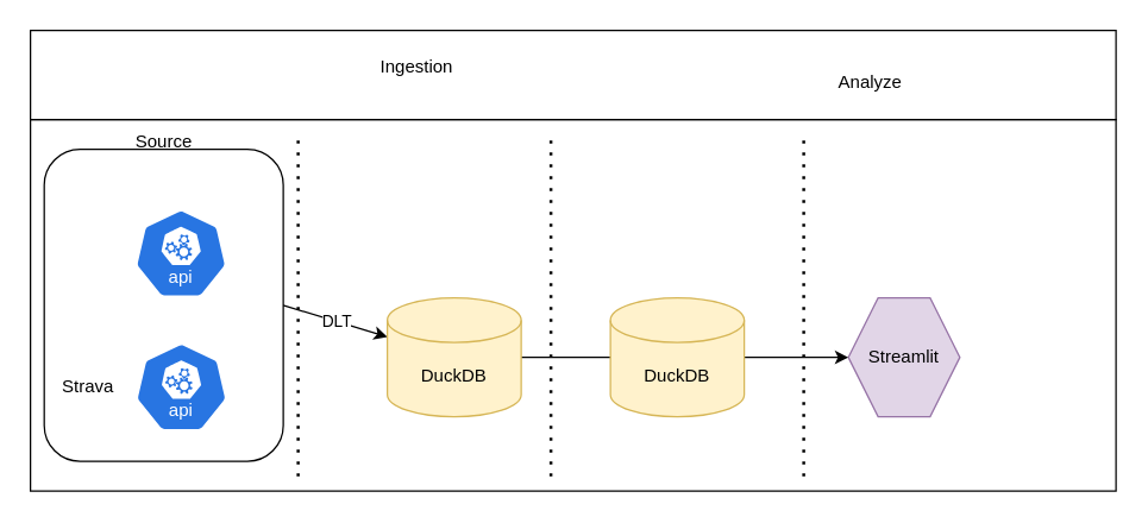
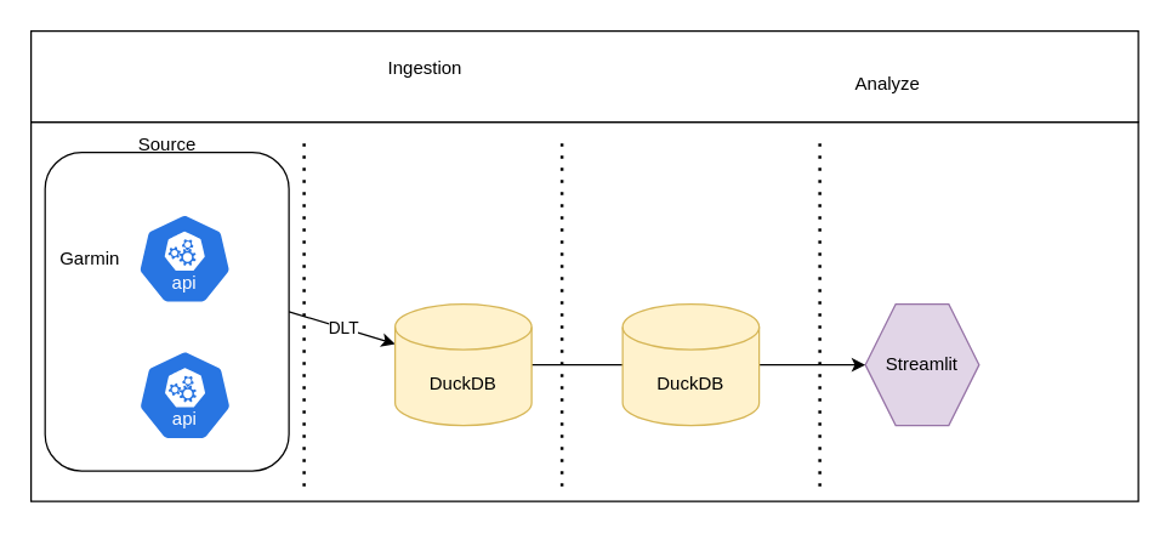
  <mxCell id="0" />
  <mxCell id="1" parent="0" />
  <mxCell id="2" value="" style="rounded=0;whiteSpace=wrap;html=1;" vertex="1" parent="1"><mxGeometry x="20" y="80" width="730" height="250" as="geometry" /></mxCell>
  <mxCell id="3" value="" style="rounded=1;whiteSpace=wrap;html=1;" vertex="1" parent="1"><mxGeometry x="29.25" y="100" width="160.75" height="210" as="geometry" /></mxCell>
  <mxCell id="4" value="" style="rounded=0;whiteSpace=wrap;html=1;" vertex="1" parent="1"><mxGeometry x="20" y="20" width="730" height="60" as="geometry" /></mxCell>
  <mxCell id="5" value="" style="aspect=fixed;sketch=0;html=1;dashed=0;whitespace=wrap;verticalLabelPosition=bottom;verticalAlign=top;fillColor=#2875E2;strokeColor=#ffffff;points=[[0.005,0.63,0],[0.1,0.2,0],[0.9,0.2,0],[0.5,0,0],[0.995,0.63,0],[0.72,0.99,0],[0.5,1,0],[0.28,0.99,0]];shape=mxgraph.kubernetes.icon2;kubernetesLabel=1;prIcon=api" parent="1" vertex="1"><mxGeometry x="90" y="140" width="62.5" height="60" as="geometry" /></mxCell>
  <mxCell id="6" value="Source" style="text;html=1;align=center;verticalAlign=middle;whiteSpace=wrap;rounded=0;" vertex="1" parent="1"><mxGeometry x="79.63" y="80" width="60" height="30" as="geometry" /></mxCell>
  <mxCell id="7" value="Ingestion" style="text;html=1;align=center;verticalAlign=middle;whiteSpace=wrap;rounded=0;" vertex="1" parent="1"><mxGeometry x="250" y="30" width="60" height="30" as="geometry" /></mxCell>
  <mxCell id="8" value="Analyze" style="text;html=1;align=center;verticalAlign=middle;whiteSpace=wrap;rounded=0;" vertex="1" parent="1"><mxGeometry x="555" y="40" width="60" height="30" as="geometry" /></mxCell>
  <mxCell id="9" value="" style="aspect=fixed;sketch=0;html=1;dashed=0;whitespace=wrap;verticalLabelPosition=bottom;verticalAlign=top;fillColor=#2875E2;strokeColor=#ffffff;points=[[0.005,0.63,0],[0.1,0.2,0],[0.9,0.2,0],[0.5,0,0],[0.995,0.63,0],[0.72,0.99,0],[0.5,1,0],[0.28,0.99,0]];shape=mxgraph.kubernetes.icon2;kubernetesLabel=1;prIcon=api" vertex="1" parent="1"><mxGeometry x="90.25" y="230" width="62.5" height="60" as="geometry" /></mxCell>
- <mxCell id="11" value="Strava" style="text;html=1;align=center;verticalAlign=middle;whiteSpace=wrap;rounded=0;" vertex="1" parent="1"><mxGeometry x="29.25" y="245" width="60" height="30" as="geometry" /></mxCell>
+ <mxCell id="10" value="Garmin" style="text;html=1;align=center;verticalAlign=middle;whiteSpace=wrap;rounded=0;" vertex="1" parent="1"><mxGeometry x="29" y="155" width="60" height="30" as="geometry" /></mxCell>
  <mxCell id="12" value="" style="endArrow=classic;html=1;rounded=0;exitX=1;exitY=0.5;exitDx=0;exitDy=0;" edge="1" parent="1" source="3" target="18"><mxGeometry relative="1" as="geometry"><mxPoint x="183" y="148" as="sourcePoint" /><mxPoint x="283" y="148" as="targetPoint" /></mxGeometry></mxCell>
  <mxCell id="13" value="DLT" style="edgeLabel;resizable=0;html=1;;align=center;verticalAlign=middle;" connectable="0" vertex="1" parent="12"><mxGeometry relative="1" as="geometry" /></mxCell>
  <mxCell id="14" value="" style="endArrow=none;dashed=1;html=1;dashPattern=1 3;strokeWidth=2;rounded=0;" edge="1" parent="1"><mxGeometry width="50" height="50" relative="1" as="geometry"><mxPoint x="200" y="320" as="sourcePoint" /><mxPoint x="200" y="90" as="targetPoint" /></mxGeometry></mxCell>
  <mxCell id="15" value="" style="endArrow=none;dashed=1;html=1;dashPattern=1 3;strokeWidth=2;rounded=0;" edge="1" parent="1"><mxGeometry width="50" height="50" relative="1" as="geometry"><mxPoint x="540" y="320" as="sourcePoint" /><mxPoint x="540" y="90" as="targetPoint" /></mxGeometry></mxCell>
  <mxCell id="16" value="Streamlit" style="shape=hexagon;perimeter=hexagonPerimeter2;whiteSpace=wrap;html=1;fixedSize=1;fillColor=#e1d5e7;strokeColor=#9673a6;" vertex="1" parent="1"><mxGeometry x="570" y="200" width="75" height="80" as="geometry" /></mxCell>
  <mxCell id="17" style="edgeStyle=orthogonalEdgeStyle;rounded=0;orthogonalLoop=1;jettySize=auto;html=1;" edge="1" parent="1" source="18" target="16"><mxGeometry relative="1" as="geometry" /></mxCell>
  <mxCell id="18" value="DuckDB" style="shape=cylinder3;whiteSpace=wrap;html=1;boundedLbl=1;backgroundOutline=1;size=15;fillColor=#fff2cc;strokeColor=#d6b656;" parent="1" vertex="1"><mxGeometry x="260" y="200" width="90" height="80" as="geometry" /></mxCell>
  <mxCell id="19" value="DuckDB" style="shape=cylinder3;whiteSpace=wrap;html=1;boundedLbl=1;backgroundOutline=1;size=15;fillColor=#fff2cc;strokeColor=#d6b656;" vertex="1" parent="1"><mxGeometry x="410" y="200" width="90" height="80" as="geometry" /></mxCell>
  <mxCell id="20" value="" style="endArrow=none;dashed=1;html=1;dashPattern=1 3;strokeWidth=2;rounded=0;" edge="1" parent="1"><mxGeometry width="50" height="50" relative="1" as="geometry"><mxPoint x="370" y="320" as="sourcePoint" /><mxPoint x="370" y="90" as="targetPoint" /></mxGeometry></mxCell>
